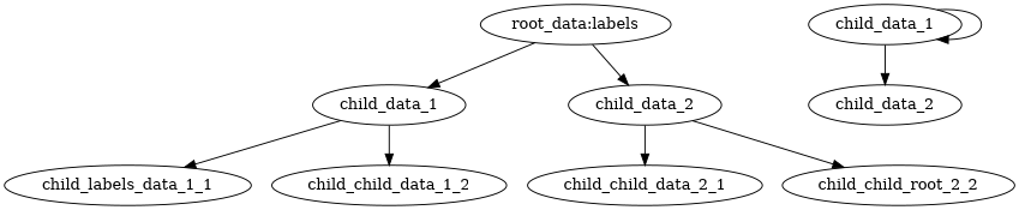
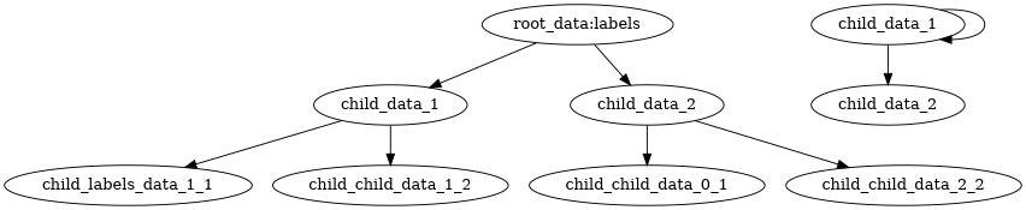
  digraph {
    n1 [label="root_data:labels"]
    n2 [label=child_data_1]
    n3 [label=child_data_2]
    n4 [label=child_labels_data_1_1]
    n5 [label=child_child_data_1_2]
-   n6 [label=child_child_data_2_1]
-   n7 [label=child_child_root_2_2]
+   n6 [label=child_child_data_0_1]
+   n7 [label=child_child_data_2_2]
    n8 [label=child_data_1]
    n9 [label=child_data_2]
    n1 -> n2
    n1 -> n3
    n2 -> n4
    n2 -> n5
    n3 -> n6
    n3 -> n7
    n8 -> n8
    n8 -> n9
  }
